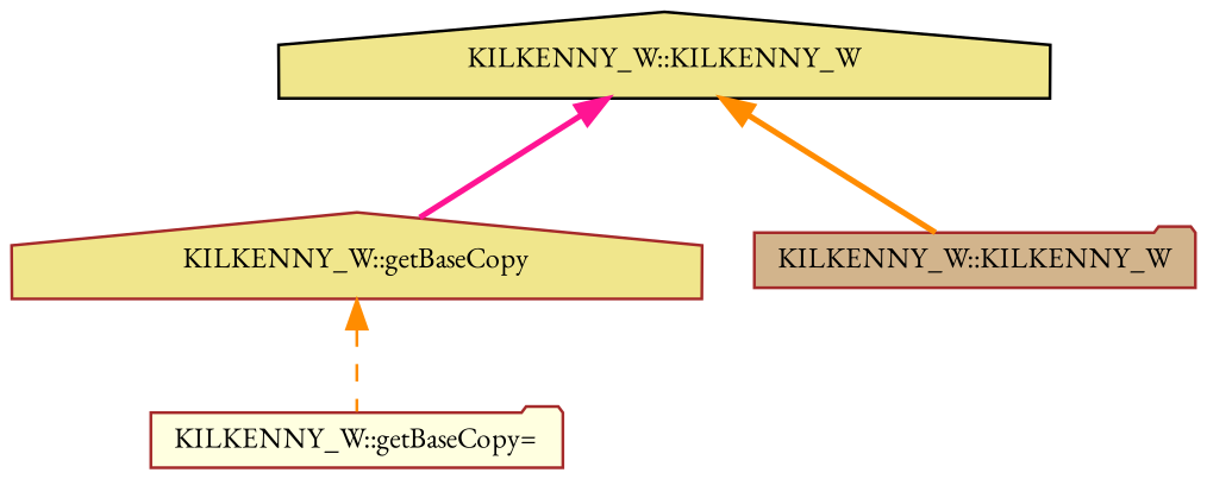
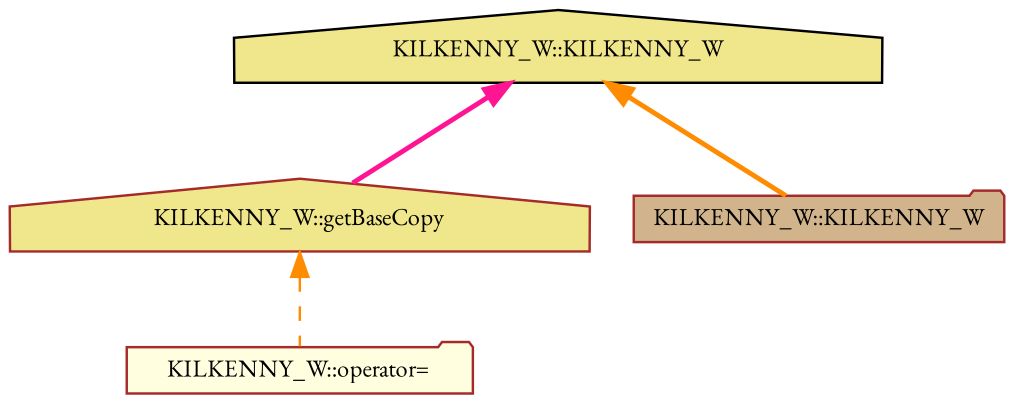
  digraph {
    rankdir=TB
    fontname="EB Garamond"
    node [color=brown fillcolor=khaki fontname="EB Garamond" fontsize=10 shape=house style=filled]
    edge [color=darkorange dir=back fontname="EB Garamond" fontsize=10 labelfontname=Helvetica labelfontsize=10 style=bold]
    n1 [color=black fontcolor=black height=0.2 label="KILKENNY_W::KILKENNY_W" width=0.4]
    n2 [height=0.2 label="KILKENNY_W::getBaseCopy" width=0.4]
    n3 [fillcolor=tan height=0.2 label="KILKENNY_W::KILKENNY_W" shape=folder width=0.4]
-   n4 [fillcolor=lightyellow height=0.2 label="KILKENNY_W::getBaseCopy=" shape=folder width=0.4]
+   n4 [fillcolor=lightyellow height=0.2 label="KILKENNY_W::operator=" shape=folder width=0.4]
    n1 -> n2 [color=deeppink]
    n1 -> n3
    n2 -> n4 [style=dashed]
  }
